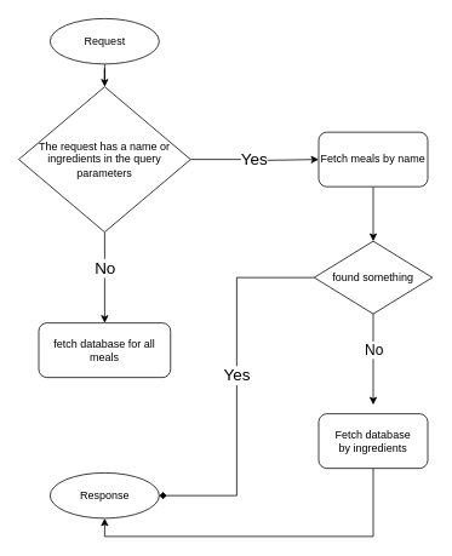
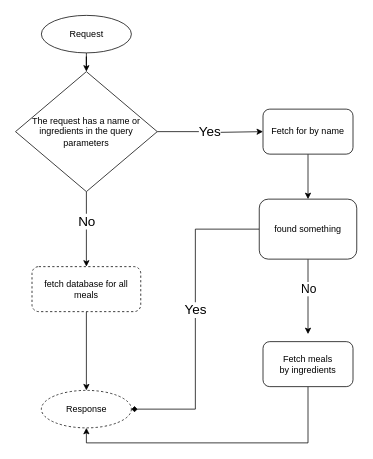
  <mxCell id="0" />
  <mxCell id="1" parent="0" />
  <mxCell id="2" style="edgeStyle=orthogonalEdgeStyle;rounded=0;orthogonalLoop=1;jettySize=auto;html=1;entryX=0;entryY=0.5;entryDx=0;entryDy=0;" edge="1" parent="1" source="7" target="14"><mxGeometry relative="1" as="geometry"><mxPoint x="370" y="175" as="targetPoint" /><Array as="points"><mxPoint x="290" y="175" /><mxPoint x="290" y="176" /></Array></mxGeometry></mxCell>
  <mxCell id="3" value="sim" style="edgeLabel;html=1;align=center;verticalAlign=middle;resizable=0;points=[];" vertex="1" connectable="0" parent="2"><mxGeometry x="-0.232" y="2" relative="1" as="geometry"><mxPoint x="19" y="2" as="offset" /></mxGeometry></mxCell>
  <mxCell id="4" value="&lt;font style=&quot;font-size: 18px;&quot;&gt;Yes&lt;br&gt;&lt;/font&gt;" style="edgeLabel;html=1;align=center;verticalAlign=middle;resizable=0;points=[];" vertex="1" connectable="0" parent="2"><mxGeometry x="-0.025" y="1" relative="1" as="geometry"><mxPoint as="offset" /></mxGeometry></mxCell>
  <mxCell id="5" style="edgeStyle=orthogonalEdgeStyle;rounded=0;orthogonalLoop=1;jettySize=auto;html=1;" edge="1" parent="1" source="7" target="9"><mxGeometry relative="1" as="geometry" /></mxCell>
  <mxCell id="6" value="&lt;font style=&quot;font-size: 18px;&quot;&gt;No&lt;/font&gt;" style="edgeLabel;html=1;align=center;verticalAlign=middle;resizable=0;points=[];" vertex="1" connectable="0" parent="5"><mxGeometry x="-0.371" y="3" relative="1" as="geometry"><mxPoint x="-3" y="8" as="offset" /></mxGeometry></mxCell>
  <mxCell id="7" value="The request has a name or ingredients in the query parameters" style="rhombus;whiteSpace=wrap;html=1;" vertex="1" parent="1"><mxGeometry x="20" y="95" width="189" height="160" as="geometry" /></mxCell>
- <mxCell id="9" value="fetch database for all meals" style="rounded=1;whiteSpace=wrap;html=1;" vertex="1" parent="1"><mxGeometry x="42" y="355" width="145" height="60" as="geometry" /></mxCell>
+ <mxCell id="8" style="edgeStyle=orthogonalEdgeStyle;rounded=0;orthogonalLoop=1;jettySize=auto;html=1;" edge="1" parent="1" source="9" target="12"><mxGeometry relative="1" as="geometry" /></mxCell>
+ <mxCell id="9" value="fetch database for all meals" style="rounded=1;whiteSpace=wrap;html=1;dashed=1;" vertex="1" parent="1"><mxGeometry x="42" y="355" width="145" height="60" as="geometry" /></mxCell>
  <mxCell id="10" style="edgeStyle=orthogonalEdgeStyle;rounded=0;orthogonalLoop=1;jettySize=auto;html=1;entryX=0.5;entryY=0;entryDx=0;entryDy=0;" edge="1" parent="1" source="11" target="7"><mxGeometry relative="1" as="geometry" /></mxCell>
  <mxCell id="11" value="Request" style="ellipse;whiteSpace=wrap;html=1;" vertex="1" parent="1"><mxGeometry x="54.5" y="20" width="120" height="50" as="geometry" /></mxCell>
- <mxCell id="12" value="Response" style="ellipse;whiteSpace=wrap;html=1;" vertex="1" parent="1"><mxGeometry x="54.5" y="520" width="120" height="50" as="geometry" /></mxCell>
+ <mxCell id="12" value="Response" style="ellipse;whiteSpace=wrap;html=1;dashed=1;" vertex="1" parent="1"><mxGeometry x="54.5" y="520" width="120" height="50" as="geometry" /></mxCell>
  <mxCell id="13" style="edgeStyle=orthogonalEdgeStyle;rounded=0;orthogonalLoop=1;jettySize=auto;html=1;" edge="1" parent="1" source="14" target="19"><mxGeometry relative="1" as="geometry" /></mxCell>
- <mxCell id="14" value="Fetch meals by name" style="rounded=1;whiteSpace=wrap;html=1;" vertex="1" parent="1"><mxGeometry x="350" y="145" width="120" height="60" as="geometry" /></mxCell>
+ <mxCell id="14" value="Fetch for by name" style="rounded=1;whiteSpace=wrap;html=1;" vertex="1" parent="1"><mxGeometry x="350" y="145" width="120" height="60" as="geometry" /></mxCell>
  <mxCell id="15" style="edgeStyle=orthogonalEdgeStyle;rounded=0;orthogonalLoop=1;jettySize=auto;html=1;entryX=1;entryY=0.5;entryDx=0;entryDy=0;endArrow=diamond;" edge="1" parent="1" source="19" target="12"><mxGeometry relative="1" as="geometry"><mxPoint x="410" y="475" as="targetPoint" /></mxGeometry></mxCell>
  <mxCell id="16" value="&lt;font style=&quot;font-size: 18px;&quot;&gt;Yes&lt;/font&gt;" style="edgeLabel;html=1;align=center;verticalAlign=middle;resizable=0;points=[];" vertex="1" connectable="0" parent="15"><mxGeometry x="-0.06" y="-2" relative="1" as="geometry"><mxPoint x="2" as="offset" /></mxGeometry></mxCell>
  <mxCell id="17" style="edgeStyle=orthogonalEdgeStyle;rounded=0;orthogonalLoop=1;jettySize=auto;html=1;" edge="1" parent="1" source="19"><mxGeometry relative="1" as="geometry"><mxPoint x="410" y="445" as="targetPoint" /></mxGeometry></mxCell>
  <mxCell id="18" value="&lt;font size=&quot;3&quot;&gt;No&lt;/font&gt;" style="edgeLabel;html=1;align=center;verticalAlign=middle;resizable=0;points=[];" vertex="1" connectable="0" parent="17"><mxGeometry x="-0.222" relative="1" as="geometry"><mxPoint as="offset" /></mxGeometry></mxCell>
- <mxCell id="19" value="found something" style="rhombus;whiteSpace=wrap;html=1;" vertex="1" parent="1"><mxGeometry x="345" y="265" width="130" height="80" as="geometry" /></mxCell>
+ <mxCell id="19" value="found something" style="whiteSpace=wrap;html=1;rounded=1;" vertex="1" parent="1"><mxGeometry x="345" y="265" width="130" height="80" as="geometry" /></mxCell>
  <mxCell id="20" style="edgeStyle=orthogonalEdgeStyle;rounded=0;orthogonalLoop=1;jettySize=auto;html=1;entryX=0.5;entryY=1;entryDx=0;entryDy=0;" edge="1" parent="1" source="21" target="12"><mxGeometry relative="1" as="geometry"><Array as="points"><mxPoint x="410" y="590" /><mxPoint x="115" y="590" /></Array></mxGeometry></mxCell>
- <mxCell id="21" value="Fetch database by&amp;nbsp;ingredients" style="rounded=1;whiteSpace=wrap;html=1;" vertex="1" parent="1"><mxGeometry x="350" y="455" width="120" height="60" as="geometry" /></mxCell>
+ <mxCell id="21" value="Fetch meals by&amp;nbsp;ingredients" style="rounded=1;whiteSpace=wrap;html=1;" vertex="1" parent="1"><mxGeometry x="350" y="455" width="120" height="60" as="geometry" /></mxCell>
